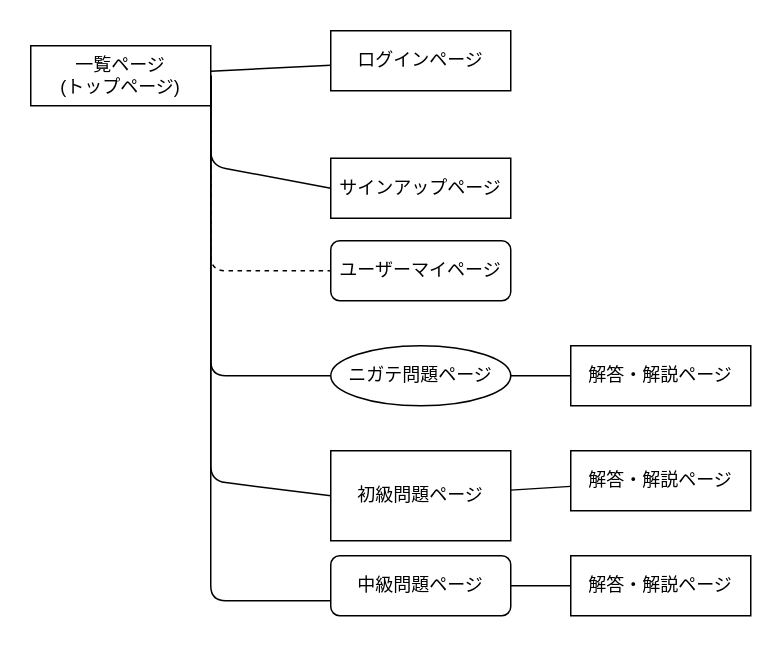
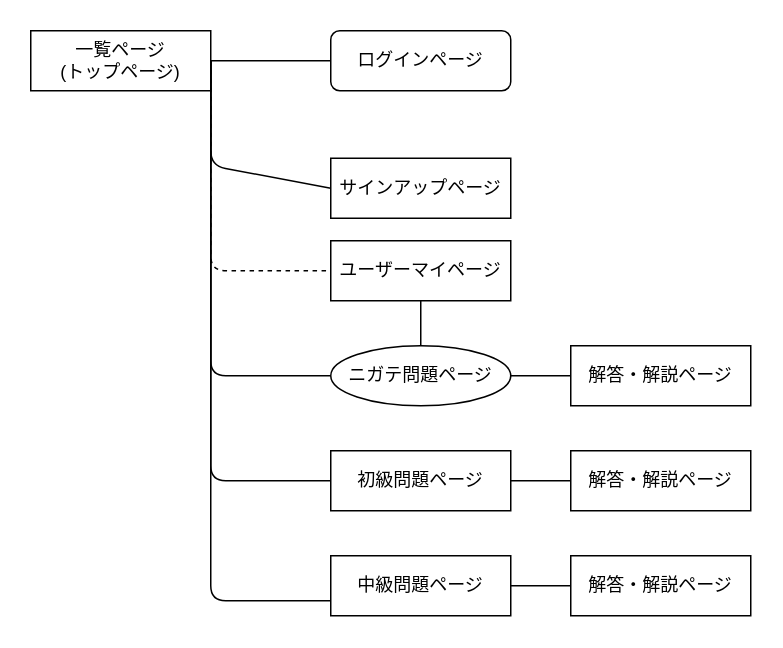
  <mxCell id="0" />
  <mxCell id="1" parent="0" />
  <mxCell id="2" style="edgeStyle=none;html=1;exitX=1;exitY=0.5;exitDx=0;exitDy=0;entryX=0;entryY=0.75;entryDx=0;entryDy=0;startArrow=none;startFill=0;endArrow=none;endFill=0;" edge="1" parent="1" source="8" target="14"><mxGeometry relative="1" as="geometry"><Array as="points"><mxPoint x="140" y="400" /></Array></mxGeometry></mxCell>
  <mxCell id="3" style="edgeStyle=none;html=1;entryX=0;entryY=0.5;entryDx=0;entryDy=0;startArrow=none;startFill=0;endArrow=none;endFill=0;exitX=1;exitY=0.5;exitDx=0;exitDy=0;" edge="1" parent="1" source="8" target="12"><mxGeometry relative="1" as="geometry"><Array as="points"><mxPoint x="140" y="320" /></Array></mxGeometry></mxCell>
  <mxCell id="4" style="edgeStyle=none;html=1;entryX=0;entryY=0.5;entryDx=0;entryDy=0;startArrow=none;startFill=0;endArrow=none;endFill=0;exitX=1;exitY=0.5;exitDx=0;exitDy=0;" edge="1" parent="1" source="8" target="16"><mxGeometry relative="1" as="geometry"><Array as="points"><mxPoint x="140" y="250" /></Array></mxGeometry></mxCell>
  <mxCell id="5" style="edgeStyle=none;html=1;entryX=0;entryY=0.5;entryDx=0;entryDy=0;startArrow=none;startFill=0;endArrow=none;endFill=0;exitX=1;exitY=0.5;exitDx=0;exitDy=0;dashed=1;" edge="1" parent="1" source="8" target="21"><mxGeometry relative="1" as="geometry"><Array as="points"><mxPoint x="140" y="180" /></Array></mxGeometry></mxCell>
  <mxCell id="6" style="edgeStyle=none;html=1;entryX=0;entryY=0.5;entryDx=0;entryDy=0;startArrow=none;startFill=0;endArrow=none;endFill=0;exitX=1;exitY=0.5;exitDx=0;exitDy=0;" edge="1" parent="1" source="8" target="10"><mxGeometry relative="1" as="geometry"><Array as="points"><mxPoint x="140" y="110" /></Array></mxGeometry></mxCell>
  <mxCell id="7" value="" style="edgeStyle=none;html=1;startArrow=none;startFill=0;endArrow=none;endFill=0;" edge="1" parent="1" source="8" target="9"><mxGeometry relative="1" as="geometry" /></mxCell>
- <mxCell id="8" value="一覧ページ&lt;br&gt;(トップページ)" style="rounded=0;whiteSpace=wrap;html=1;" vertex="1" parent="1"><mxGeometry x="20" y="30" width="120" height="40" as="geometry" /></mxCell>
- <mxCell id="9" value="ログインページ" style="rounded=0;whiteSpace=wrap;html=1;" vertex="1" parent="1"><mxGeometry x="220" y="20" width="120" height="40" as="geometry" /></mxCell>
+ <mxCell id="8" value="一覧ページ&lt;br&gt;(トップページ)" style="rounded=0;whiteSpace=wrap;html=1;" vertex="1" parent="1"><mxGeometry x="20" y="20" width="120" height="40" as="geometry" /></mxCell>
+ <mxCell id="9" value="ログインページ" style="whiteSpace=wrap;html=1;rounded=1;" vertex="1" parent="1"><mxGeometry x="220" y="20" width="120" height="40" as="geometry" /></mxCell>
  <mxCell id="10" value="サインアップページ" style="rounded=0;whiteSpace=wrap;html=1;" vertex="1" parent="1"><mxGeometry x="220" y="105" width="120" height="40" as="geometry" /></mxCell>
  <mxCell id="11" value="" style="edgeStyle=none;html=1;startArrow=none;startFill=0;endArrow=none;endFill=0;" edge="1" parent="1" source="12" target="19"><mxGeometry relative="1" as="geometry" /></mxCell>
- <mxCell id="12" value="初級問題ページ" style="rounded=0;whiteSpace=wrap;html=1;" vertex="1" parent="1"><mxGeometry x="220" y="300" width="120" height="60" as="geometry" /></mxCell>
+ <mxCell id="12" value="初級問題ページ" style="rounded=0;whiteSpace=wrap;html=1;" vertex="1" parent="1"><mxGeometry x="220" y="300" width="120" height="40" as="geometry" /></mxCell>
  <mxCell id="13" value="" style="edgeStyle=none;html=1;startArrow=none;startFill=0;endArrow=none;endFill=0;" edge="1" parent="1" source="14" target="17"><mxGeometry relative="1" as="geometry" /></mxCell>
- <mxCell id="14" value="中級問題ページ" style="whiteSpace=wrap;html=1;rounded=1;" vertex="1" parent="1"><mxGeometry x="220" y="370" width="120" height="40" as="geometry" /></mxCell>
+ <mxCell id="14" value="中級問題ページ" style="rounded=0;whiteSpace=wrap;html=1;" vertex="1" parent="1"><mxGeometry x="220" y="370" width="120" height="40" as="geometry" /></mxCell>
  <mxCell id="15" value="" style="edgeStyle=none;html=1;startArrow=none;startFill=0;endArrow=none;endFill=0;" edge="1" parent="1" source="16" target="18"><mxGeometry relative="1" as="geometry" /></mxCell>
  <mxCell id="16" value="ニガテ問題ページ" style="ellipse;whiteSpace=wrap;html=1;" vertex="1" parent="1"><mxGeometry x="220" y="230" width="120" height="40" as="geometry" /></mxCell>
  <mxCell id="17" value="解答・解説ページ" style="rounded=0;whiteSpace=wrap;html=1;" vertex="1" parent="1"><mxGeometry x="380" y="370" width="120" height="40" as="geometry" /></mxCell>
  <mxCell id="18" value="解答・解説ページ" style="rounded=0;whiteSpace=wrap;html=1;" vertex="1" parent="1"><mxGeometry x="380" y="230" width="120" height="40" as="geometry" /></mxCell>
  <mxCell id="19" value="解答・解説ページ" style="rounded=0;whiteSpace=wrap;html=1;" vertex="1" parent="1"><mxGeometry x="380" y="300" width="120" height="40" as="geometry" /></mxCell>
- <mxCell id="21" value="ユーザーマイページ" style="whiteSpace=wrap;html=1;rounded=1;" vertex="1" parent="1"><mxGeometry x="220" y="160" width="120" height="40" as="geometry" /></mxCell>
+ <mxCell id="20" value="" style="edgeStyle=none;html=1;startArrow=none;startFill=0;endArrow=none;endFill=0;" edge="1" parent="1" source="21" target="16"><mxGeometry relative="1" as="geometry" /></mxCell>
+ <mxCell id="21" value="ユーザーマイページ" style="rounded=0;whiteSpace=wrap;html=1;" vertex="1" parent="1"><mxGeometry x="220" y="160" width="120" height="40" as="geometry" /></mxCell>
